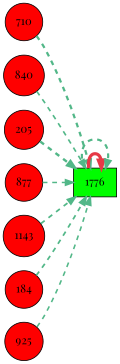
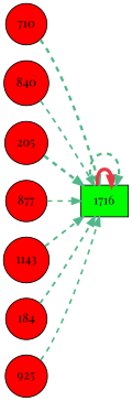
  digraph {
    rankdir=LR
    fontname="Playfair Display"
    node [fillcolor="#fe0000" shape=circle style=filled fontname="Playfair Display"]
    edge [color="#52b788" style=dashed fontname="Playfair Display"]
    n1 [label=710]
-   n2 [fillcolor="#01fd00" label=1776 shape=box]
+   n2 [fillcolor="#01fd00" label=1716 shape=box]
    n3 [label=840]
    n4 [label=205]
    n5 [label=877]
    n6 [label=1143]
    n7 [label=184]
    n8 [label=925]
    n1 -> n2 [penwidth=2.80]
    n2 -> n2 [color="#e63946" penwidth=4.00 style=""]
    n2 -> n2 [penwidth=2.71]
    n3 -> n2 [penwidth=2.07]
    n4 -> n2 [penwidth=3.00]
    n5 -> n2 [penwidth=1.84]
    n6 -> n2 [penwidth=2.20]
    n7 -> n2 [penwidth=2.18]
    n8 -> n2 [penwidth=1.98]
  }
